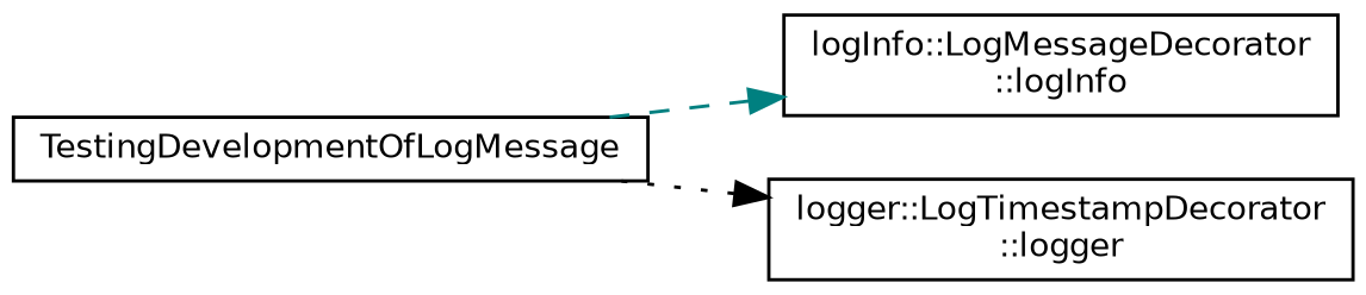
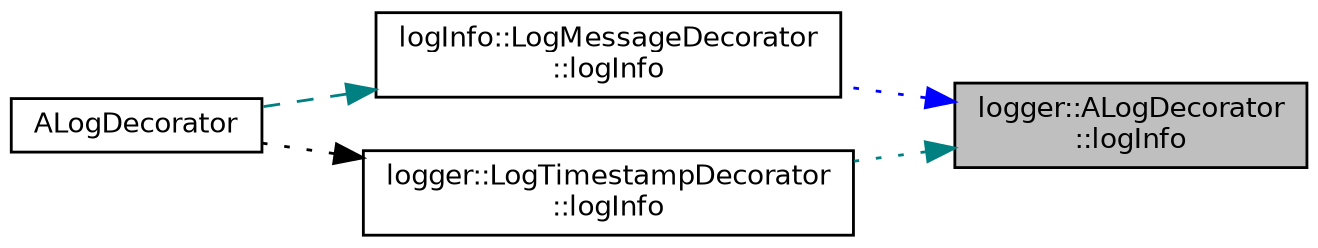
  digraph {
    rankdir=RL
    node [color=black fillcolor=white fontname=Helvetica fontsize=10 shape=record style=filled]
    edge [color=teal dir=back fontname=Helvetica fontsize=10 labelfontname=Helvetica labelfontsize=10 style=dotted]
+   n1 [fillcolor=grey75 fontcolor=black height=0.2 label="logger::ALogDecorator\l::logInfo" width=0.4]
    n2 [height=0.2 label="logInfo::LogMessageDecorator\l::logInfo" width=0.4]
-   n3 [height=0.2 label="logger::LogTimestampDecorator\l::logger" width=0.4]
-   n4 [height=0.2 label=TestingDevelopmentOfLogMessage width=0.4]
+   n3 [height=0.2 label="logger::LogTimestampDecorator\l::logInfo" width=0.4]
+   n4 [height=0.2 label=ALogDecorator width=0.4]
+   n1 -> n2 [color=blue]
+   n1 -> n3
    n2 -> n4 [style=dashed]
    n3 -> n4 [color=black]
  }
